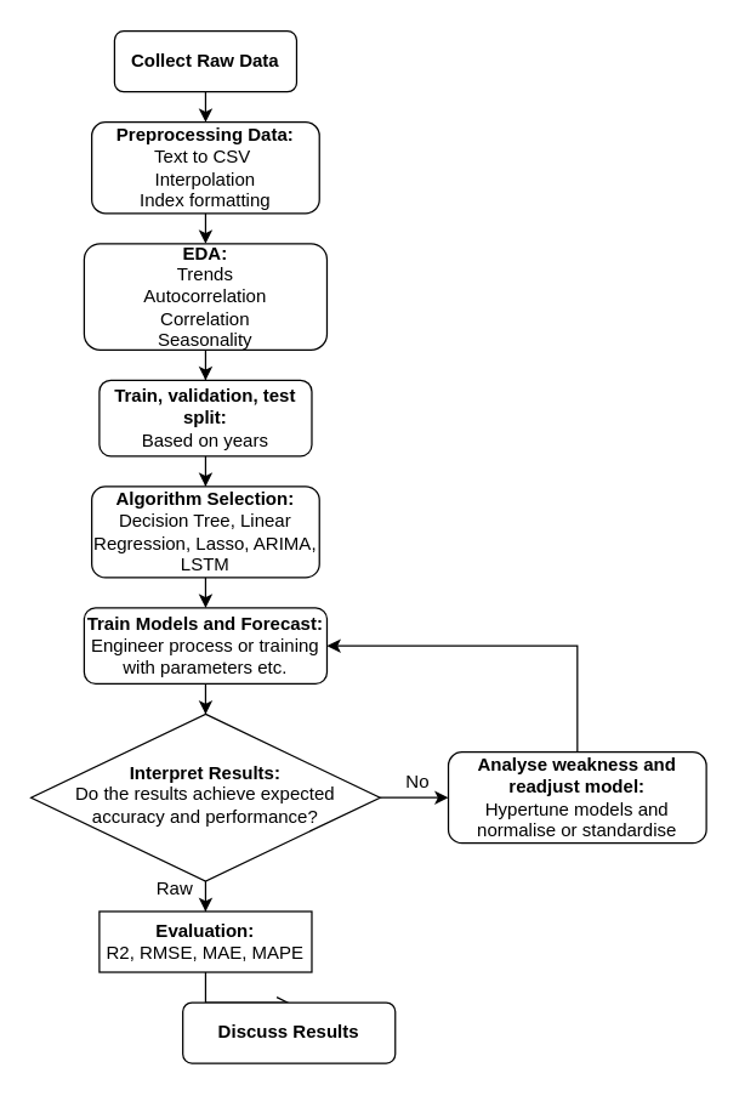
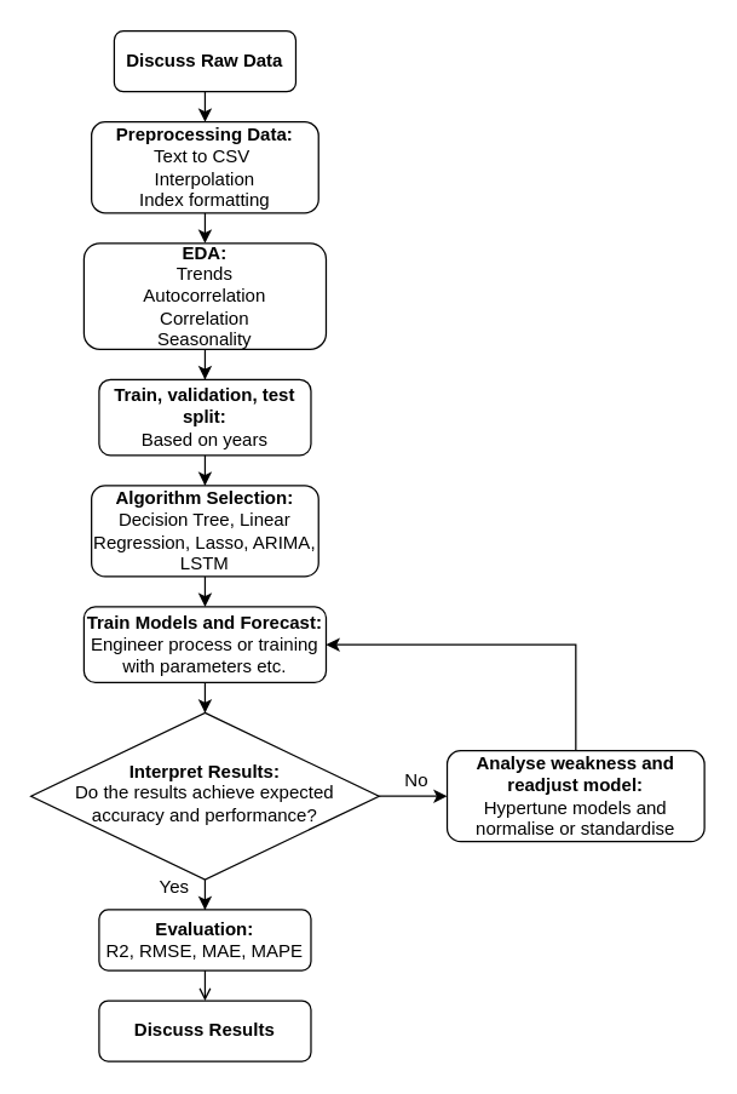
  <mxCell id="0" />
  <mxCell id="1" parent="0" />
  <mxCell id="2" style="edgeStyle=orthogonalEdgeStyle;rounded=0;orthogonalLoop=1;jettySize=auto;html=1;exitX=0.5;exitY=1;exitDx=0;exitDy=0;entryX=0.5;entryY=0;entryDx=0;entryDy=0;" edge="1" parent="1" source="3" target="5"><mxGeometry relative="1" as="geometry" /></mxCell>
- <mxCell id="3" value="&lt;b&gt;Collect Raw Data&lt;/b&gt;" style="rounded=1;whiteSpace=wrap;html=1;fontSize=12;glass=0;strokeWidth=1;shadow=0;" parent="1" vertex="1"><mxGeometry x="75" y="20" width="120" height="40" as="geometry" /></mxCell>
+ <mxCell id="3" value="&lt;b&gt;Discuss Raw Data&lt;/b&gt;" style="rounded=1;whiteSpace=wrap;html=1;fontSize=12;glass=0;strokeWidth=1;shadow=0;" parent="1" vertex="1"><mxGeometry x="75" y="20" width="120" height="40" as="geometry" /></mxCell>
  <mxCell id="4" style="edgeStyle=orthogonalEdgeStyle;rounded=0;orthogonalLoop=1;jettySize=auto;html=1;exitX=0.5;exitY=1;exitDx=0;exitDy=0;entryX=0.5;entryY=0;entryDx=0;entryDy=0;" edge="1" parent="1" source="5" target="7"><mxGeometry relative="1" as="geometry" /></mxCell>
  <mxCell id="5" value="&lt;b&gt;Preprocessing Data:&lt;/b&gt;&lt;div&gt;Text to CSV&amp;nbsp;&lt;/div&gt;&lt;div&gt;Interpolation&lt;/div&gt;&lt;div&gt;Index formatting&lt;/div&gt;" style="rounded=1;whiteSpace=wrap;html=1;fontSize=12;glass=0;strokeWidth=1;shadow=0;" parent="1" vertex="1"><mxGeometry x="60" y="80" width="150" height="60" as="geometry" /></mxCell>
  <mxCell id="6" style="edgeStyle=orthogonalEdgeStyle;rounded=0;orthogonalLoop=1;jettySize=auto;html=1;" edge="1" parent="1" source="7" target="9"><mxGeometry relative="1" as="geometry" /></mxCell>
  <mxCell id="7" value="&lt;b&gt;EDA:&lt;/b&gt;&lt;div&gt;Trends&lt;/div&gt;&lt;div&gt;Autocorrelation&lt;/div&gt;&lt;div&gt;Correlation&lt;/div&gt;&lt;div&gt;Seasonality&lt;/div&gt;" style="rounded=1;whiteSpace=wrap;html=1;fontSize=12;glass=0;strokeWidth=1;shadow=0;" parent="1" vertex="1"><mxGeometry x="55" y="160" width="160" height="70" as="geometry" /></mxCell>
  <mxCell id="8" value="" style="edgeStyle=orthogonalEdgeStyle;rounded=0;orthogonalLoop=1;jettySize=auto;html=1;" edge="1" parent="1" source="9" target="20"><mxGeometry relative="1" as="geometry" /></mxCell>
  <mxCell id="9" value="&lt;div&gt;&lt;b&gt;&lt;br&gt;&lt;/b&gt;&lt;/div&gt;&lt;b&gt;Train, validation, test split:&lt;/b&gt;&lt;div&gt;Based on years&lt;/div&gt;&lt;div&gt;&lt;div&gt;&lt;b&gt;&lt;span style=&quot;color: rgba(0, 0, 0, 0); font-family: monospace; font-size: 0px; text-align: start; text-wrap: nowrap;&quot;&gt;Base%3CmxGraphModel%3E%3Croot%3E%3CmxCell%20id%3D%220%22%2F%3E%3CmxCell%20id%3D%221%22%20parent%3D%220%22%2F%3E%3CmxCell%20id%3D%222%22%20value%3D%22EDA%22%20style%3D%22rounded%3D1%3BwhiteSpace%3Dwrap%3Bhtml%3D1%3BfontSize%3D12%3Bglass%3D0%3BstrokeWidth%3D1%3Bshadow%3D0%3B%22%20vertex%3D%221%22%20parent%3D%221%22%3E%3CmxGeometry%20x%3D%22160%22%20y%3D%22240%22%20width%3D%22120%22%20height%3D%2240%22%20as%3D%22geometry%22%2F%3E%3C%2FmxCell%3E%3C%2Froot%3E%3C%2FmxGraphModel%3E&lt;/span&gt;&lt;/b&gt;&lt;/div&gt;&lt;/div&gt;" style="rounded=1;whiteSpace=wrap;html=1;fontSize=12;glass=0;strokeWidth=1;shadow=0;" parent="1" vertex="1"><mxGeometry x="65" y="250" width="140" height="50" as="geometry" /></mxCell>
  <mxCell id="10" value="" style="edgeStyle=orthogonalEdgeStyle;rounded=0;orthogonalLoop=1;jettySize=auto;html=1;" edge="1" parent="1" source="11" target="14"><mxGeometry relative="1" as="geometry" /></mxCell>
  <mxCell id="11" value="&lt;b&gt;Train Models and Forecast:&lt;/b&gt;&lt;div&gt;Engineer process or training with parameters etc.&lt;/div&gt;" style="rounded=1;whiteSpace=wrap;html=1;fontSize=12;glass=0;strokeWidth=1;shadow=0;" parent="1" vertex="1"><mxGeometry x="55" y="400" width="160" height="50" as="geometry" /></mxCell>
  <mxCell id="12" value="" style="edgeStyle=orthogonalEdgeStyle;rounded=0;orthogonalLoop=1;jettySize=auto;html=1;" edge="1" parent="1" source="14" target="16"><mxGeometry relative="1" as="geometry" /></mxCell>
  <mxCell id="13" value="" style="edgeStyle=orthogonalEdgeStyle;rounded=0;orthogonalLoop=1;jettySize=auto;html=1;" edge="1" parent="1" source="14" target="18"><mxGeometry relative="1" as="geometry" /></mxCell>
  <mxCell id="14" value="&lt;div&gt;&lt;b style=&quot;background-color: initial;&quot;&gt;Interpret&amp;nbsp;&lt;/b&gt;&lt;b style=&quot;background-color: initial;&quot;&gt;Results:&lt;/b&gt;&lt;/div&gt;&lt;div&gt;Do the results&amp;nbsp;&lt;span style=&quot;background-color: initial;&quot;&gt;achieve&amp;nbsp;&lt;/span&gt;&lt;span style=&quot;background-color: initial;&quot;&gt;expected accuracy&amp;nbsp;&lt;/span&gt;&lt;span style=&quot;background-color: initial;&quot;&gt;and performance?&lt;/span&gt;&lt;/div&gt;" style="rhombus;whiteSpace=wrap;html=1;shadow=0;fontFamily=Helvetica;fontSize=12;align=center;strokeWidth=1;spacing=6;spacingTop=-4;" parent="1" vertex="1"><mxGeometry x="20" y="470" width="230" height="110" as="geometry" /></mxCell>
  <mxCell id="15" style="edgeStyle=orthogonalEdgeStyle;rounded=0;orthogonalLoop=1;jettySize=auto;html=1;exitX=0.5;exitY=1;exitDx=0;exitDy=0;entryX=0.5;entryY=0;entryDx=0;entryDy=0;endArrow=open;" edge="1" parent="1" source="16" target="23"><mxGeometry relative="1" as="geometry" /></mxCell>
- <mxCell id="16" value="&lt;b&gt;Evaluation:&lt;/b&gt;&lt;div&gt;R2, RMSE, MAE, MAPE&lt;/div&gt;" style="whiteSpace=wrap;html=1;fontSize=12;glass=0;strokeWidth=1;shadow=0;rounded=0;" parent="1" vertex="1"><mxGeometry x="65" y="600" width="140" height="40" as="geometry" /></mxCell>
+ <mxCell id="16" value="&lt;b&gt;Evaluation:&lt;/b&gt;&lt;div&gt;R2, RMSE, MAE, MAPE&lt;/div&gt;" style="rounded=1;whiteSpace=wrap;html=1;fontSize=12;glass=0;strokeWidth=1;shadow=0;" parent="1" vertex="1"><mxGeometry x="65" y="600" width="140" height="40" as="geometry" /></mxCell>
  <mxCell id="17" style="edgeStyle=orthogonalEdgeStyle;rounded=0;orthogonalLoop=1;jettySize=auto;html=1;exitX=0.5;exitY=0;exitDx=0;exitDy=0;entryX=1;entryY=0.5;entryDx=0;entryDy=0;" edge="1" parent="1" source="18" target="11"><mxGeometry relative="1" as="geometry" /></mxCell>
  <mxCell id="18" value="&lt;div&gt;&lt;b&gt;Analyse weakness and readjust model:&lt;/b&gt;&lt;/div&gt;Hypertune models and normalise or standardise" style="rounded=1;whiteSpace=wrap;html=1;fontSize=12;glass=0;strokeWidth=1;shadow=0;" parent="1" vertex="1"><mxGeometry x="295" y="495" width="170" height="60" as="geometry" /></mxCell>
  <mxCell id="19" value="" style="edgeStyle=orthogonalEdgeStyle;rounded=0;orthogonalLoop=1;jettySize=auto;html=1;" edge="1" parent="1" source="20"><mxGeometry relative="1" as="geometry"><mxPoint x="135" y="400" as="targetPoint" /></mxGeometry></mxCell>
  <mxCell id="20" value="&lt;b&gt;Algorithm Selection:&lt;/b&gt;&lt;div&gt;Decision Tree, Linear Regression, Lasso, ARIMA, LSTM&lt;/div&gt;" style="rounded=1;whiteSpace=wrap;html=1;fontSize=12;glass=0;strokeWidth=1;shadow=0;" vertex="1" parent="1"><mxGeometry x="60" y="320" width="150" height="60" as="geometry" /></mxCell>
- <mxCell id="21" value="Raw" style="text;html=1;align=center;verticalAlign=middle;whiteSpace=wrap;rounded=0;" vertex="1" parent="1"><mxGeometry x="85" y="570" width="60" height="30" as="geometry" /></mxCell>
+ <mxCell id="21" value="Yes" style="text;html=1;align=center;verticalAlign=middle;whiteSpace=wrap;rounded=0;" vertex="1" parent="1"><mxGeometry x="85" y="570" width="60" height="30" as="geometry" /></mxCell>
  <mxCell id="22" value="No" style="text;html=1;align=center;verticalAlign=middle;whiteSpace=wrap;rounded=0;" vertex="1" parent="1"><mxGeometry x="245" y="500" width="60" height="30" as="geometry" /></mxCell>
- <mxCell id="23" value="&lt;b&gt;Discuss Results&lt;/b&gt;" style="rounded=1;whiteSpace=wrap;html=1;fontSize=12;glass=0;strokeWidth=1;shadow=0;" vertex="1" parent="1"><mxGeometry x="120" y="660" width="140" height="40" as="geometry" /></mxCell>
+ <mxCell id="23" value="&lt;b&gt;Discuss Results&lt;/b&gt;" style="rounded=1;whiteSpace=wrap;html=1;fontSize=12;glass=0;strokeWidth=1;shadow=0;" vertex="1" parent="1"><mxGeometry x="65" y="660" width="140" height="40" as="geometry" /></mxCell>
